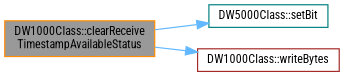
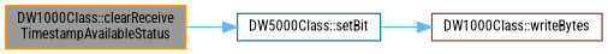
  digraph {
    fontname="Roboto Condensed"
    rankdir=LR
    node [fillcolor=white fontname="Roboto Condensed" fontsize=10 shape=box style=filled]
    edge [color=steelblue1 fontname="Roboto Condensed" fontsize=10 labelfontname=Helvetica labelfontsize=10 style=solid]
    n1 [color=darkorange fillcolor=grey60 fontcolor=black height=0.2 label="DW1000Class::clearReceive\lTimestampAvailableStatus" width=0.4]
    n2 [color=teal height=0.2 label="DW5000Class::setBit" width=0.4]
    n3 [color=brown height=0.2 label="DW1000Class::writeBytes" width=0.4]
    n1 -> n2
-   n1 -> n3
+   n2 -> n3
  }
